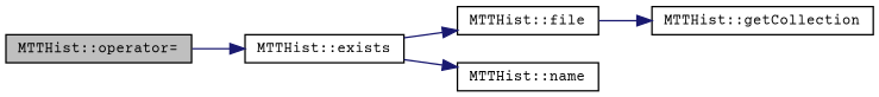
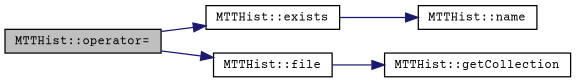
  digraph {
    fontname="Courier Prime"
    rankdir=LR
    node [color=black fillcolor=white fontname="Courier Prime" fontsize=10 shape=record style=filled]
    edge [color=midnightblue fontname="Courier Prime" fontsize=10 labelfontname=Helvetica labelfontsize=10 style=solid]
    n1 [fillcolor=grey75 fontcolor=black height=0.2 label="MTTHist::operator=" width=0.4]
    n2 [height=0.2 label="MTTHist::exists" width=0.4]
    n3 [height=0.2 label="MTTHist::file" width=0.4]
    n4 [height=0.2 label="MTTHist::name" width=0.4]
    n5 [height=0.2 label="MTTHist::getCollection" width=0.4]
    n1 -> n2
-   n2 -> n3
+   n1 -> n3
    n2 -> n4
    n3 -> n5
  }
